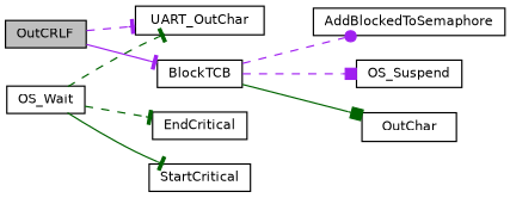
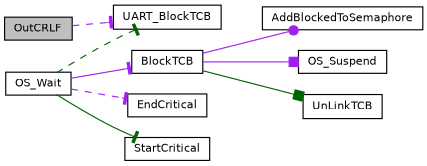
  digraph {
    rankdir=LR
    node [color=black fillcolor=white fontname=Helvetica fontsize=10 shape=record style=filled]
    edge [arrowhead=tee color=purple fontname=Helvetica fontsize=10 labelfontname=Helvetica labelfontsize=10 style=solid]
    n1 [fillcolor=grey75 fontcolor=black height=0.2 label=OutCRLF width=0.4]
-   n2 [height=0.2 label=UART_OutChar width=0.4]
+   n2 [height=0.2 label=UART_BlockTCB width=0.4]
    n3 [height=0.2 label=OS_Wait width=0.4]
    n4 [height=0.2 label=BlockTCB width=0.4]
    n5 [height=0.2 label=EndCritical width=0.4]
    n6 [height=0.2 label=StartCritical width=0.4]
    n7 [height=0.2 label=AddBlockedToSemaphore width=0.4]
    n8 [height=0.2 label=OS_Suspend width=0.4]
-   n9 [height=0.2 label=OutChar width=0.4]
+   n9 [height=0.2 label=UnLinkTCB width=0.4]
    n1 -> n2 [style=dashed]
    n3 -> n2 [color=darkgreen style=dashed]
-   n1 -> n4
-   n3 -> n5 [color=darkgreen style=dashed]
+   n3 -> n4
+   n3 -> n5 [style=dashed]
    n3 -> n6 [color=darkgreen]
-   n4 -> n7 [arrowhead=dot style=dashed]
-   n4 -> n8 [arrowhead=box style=dashed]
+   n4 -> n7 [arrowhead=dot]
+   n4 -> n8 [arrowhead=box]
    n4 -> n9 [arrowhead=box color=darkgreen]
  }
